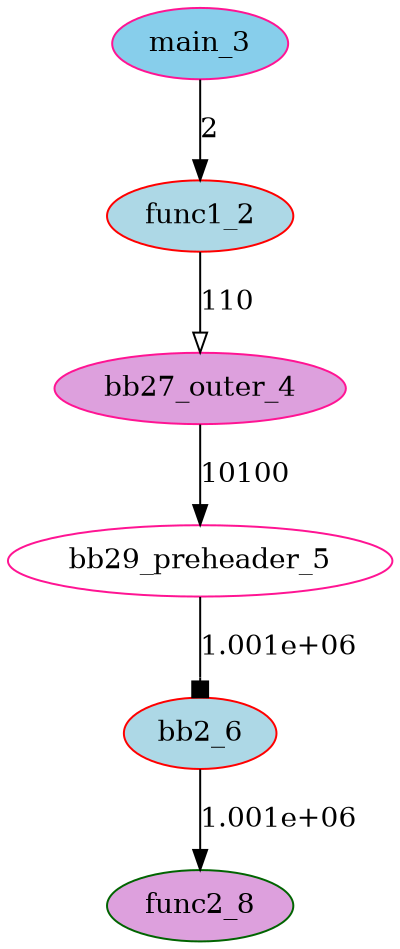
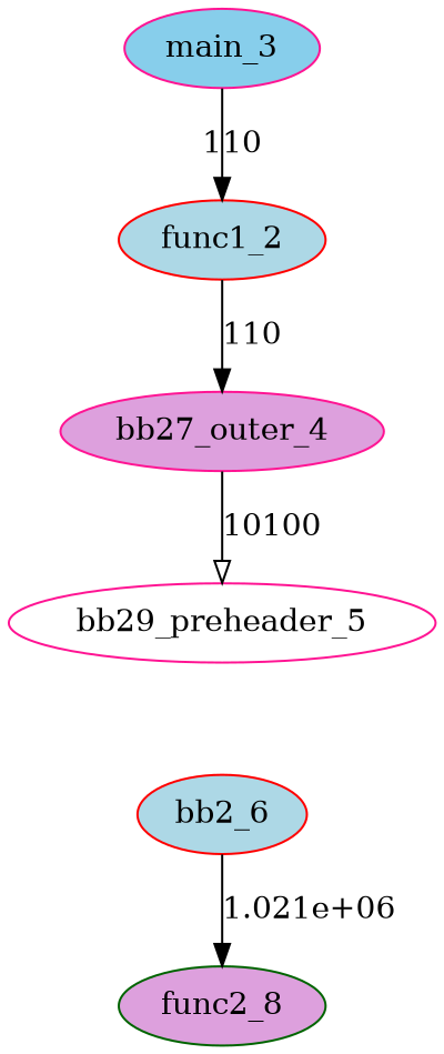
  digraph {
    node [color=deeppink fillcolor=lightblue style=filled]
    edge [arrowhead=onormal]
    func1_2 [color=red]
    bb27_outer_4 [fillcolor=plum]
    n3 [fillcolor=white label=bb29_preheader_5]
    bb2_6 [color=red]
    n5 [color=darkgreen fillcolor=plum label=func2_8]
    main_3 [fillcolor=skyblue]
-   func1_2 -> bb27_outer_4 [label=110]
-   bb27_outer_4 -> n3 [arrowhead=normal label=10100]
-   n3 -> bb2_6 [arrowhead=box label="1.001e+06"]
-   bb2_6 -> n5 [arrowhead=normal label="1.001e+06"]
-   main_3 -> func1_2 [arrowhead=normal label=2]
+   func1_2 -> bb27_outer_4 [arrowhead=normal label=110]
+   bb27_outer_4 -> n3 [label=10100]
+   bb2_6 -> n5 [arrowhead=normal label="1.021e+06"]
+   main_3 -> func1_2 [arrowhead=normal label=110]
  }
